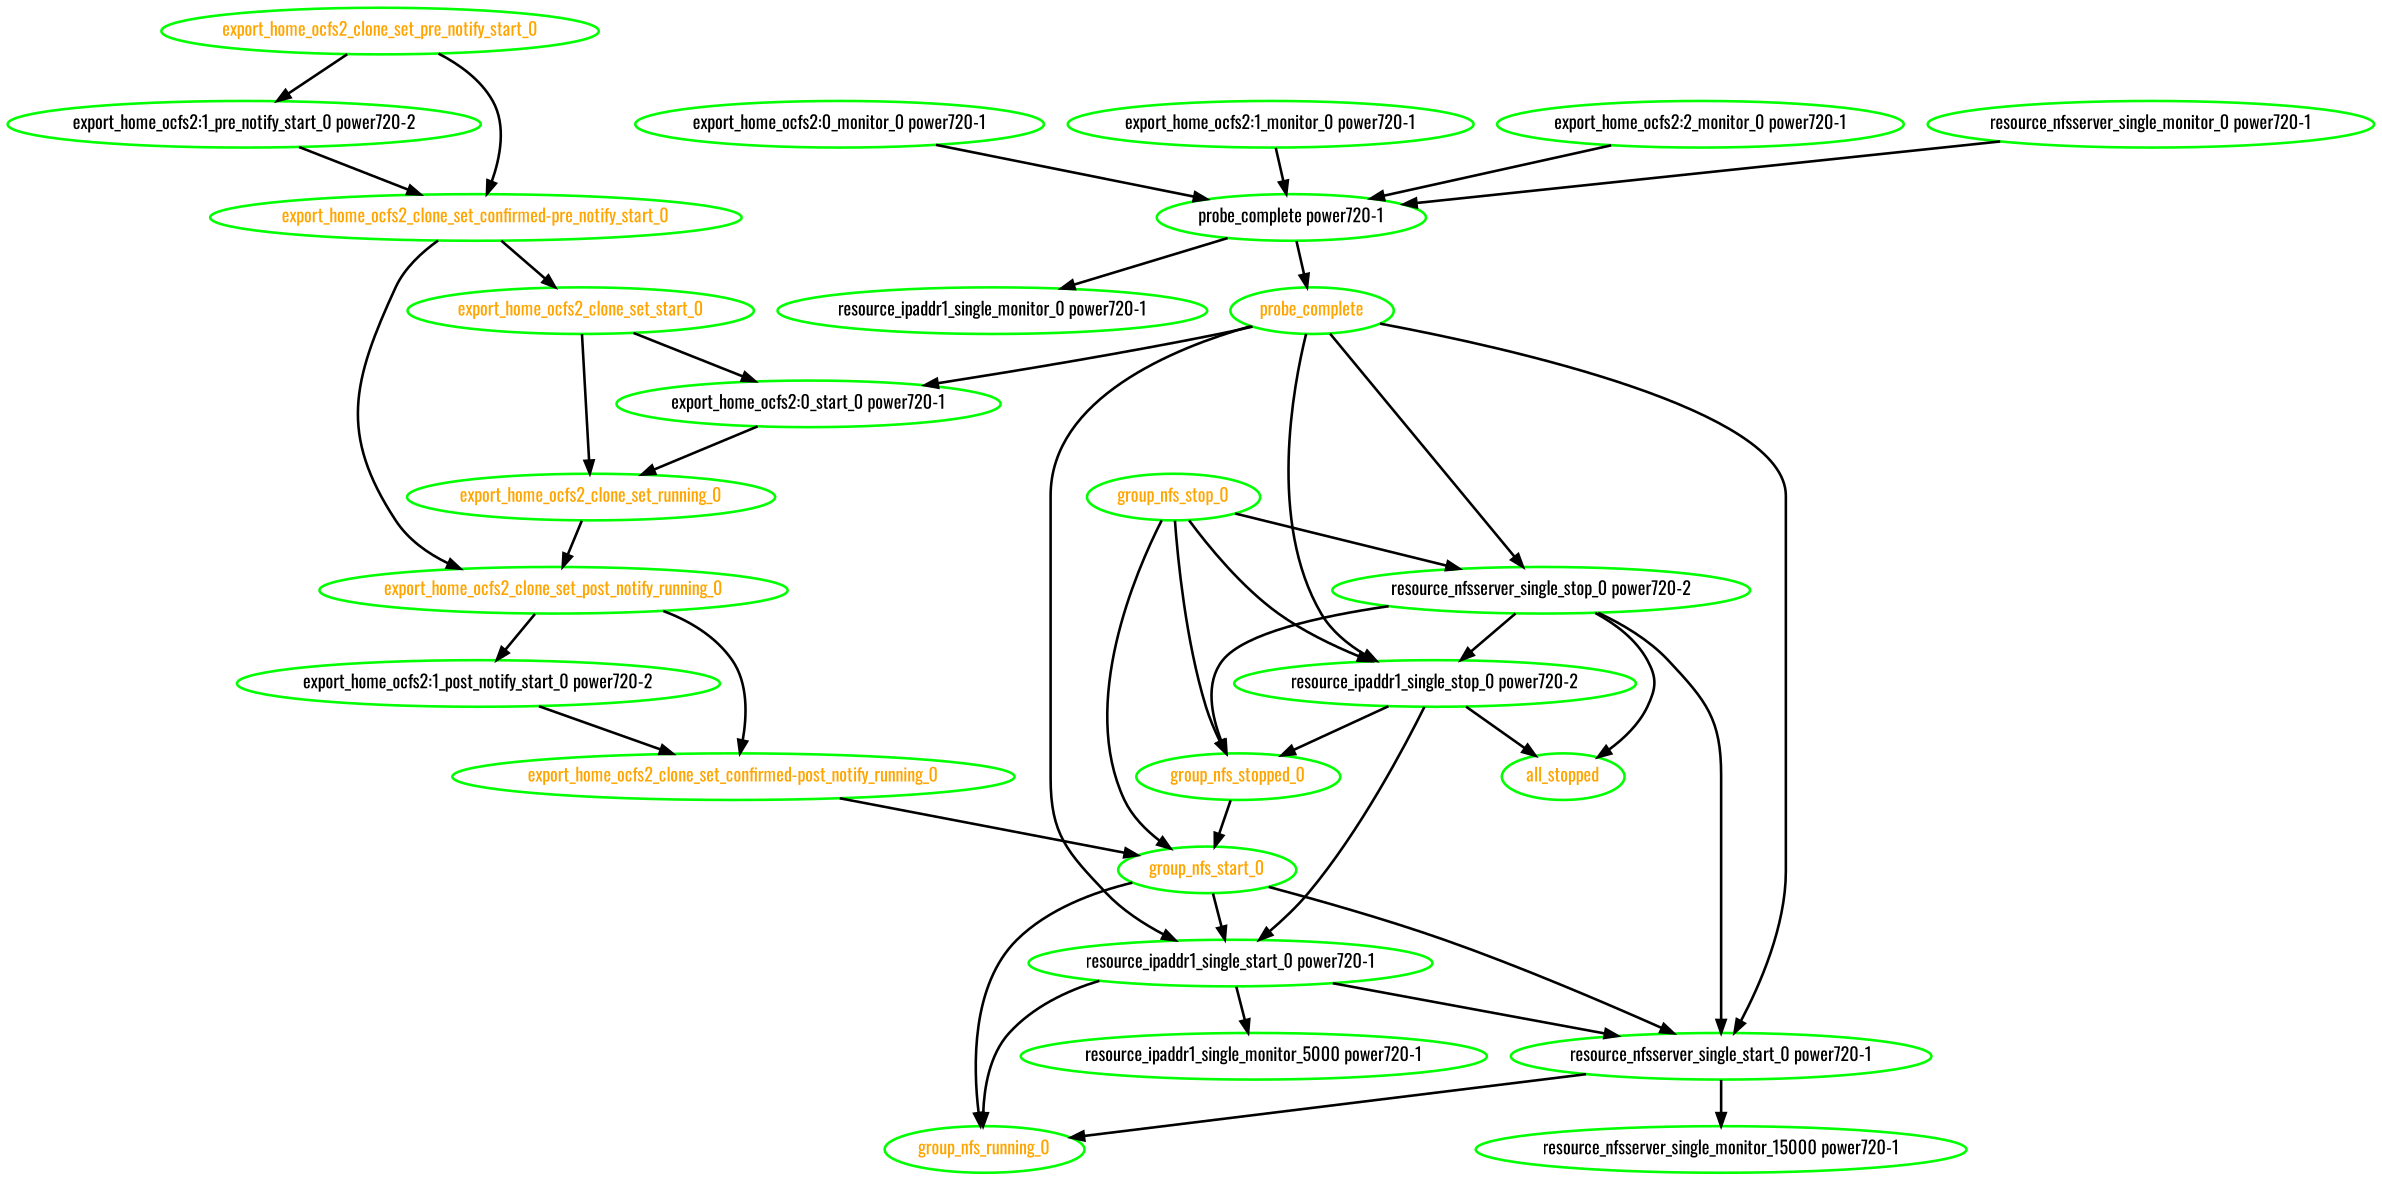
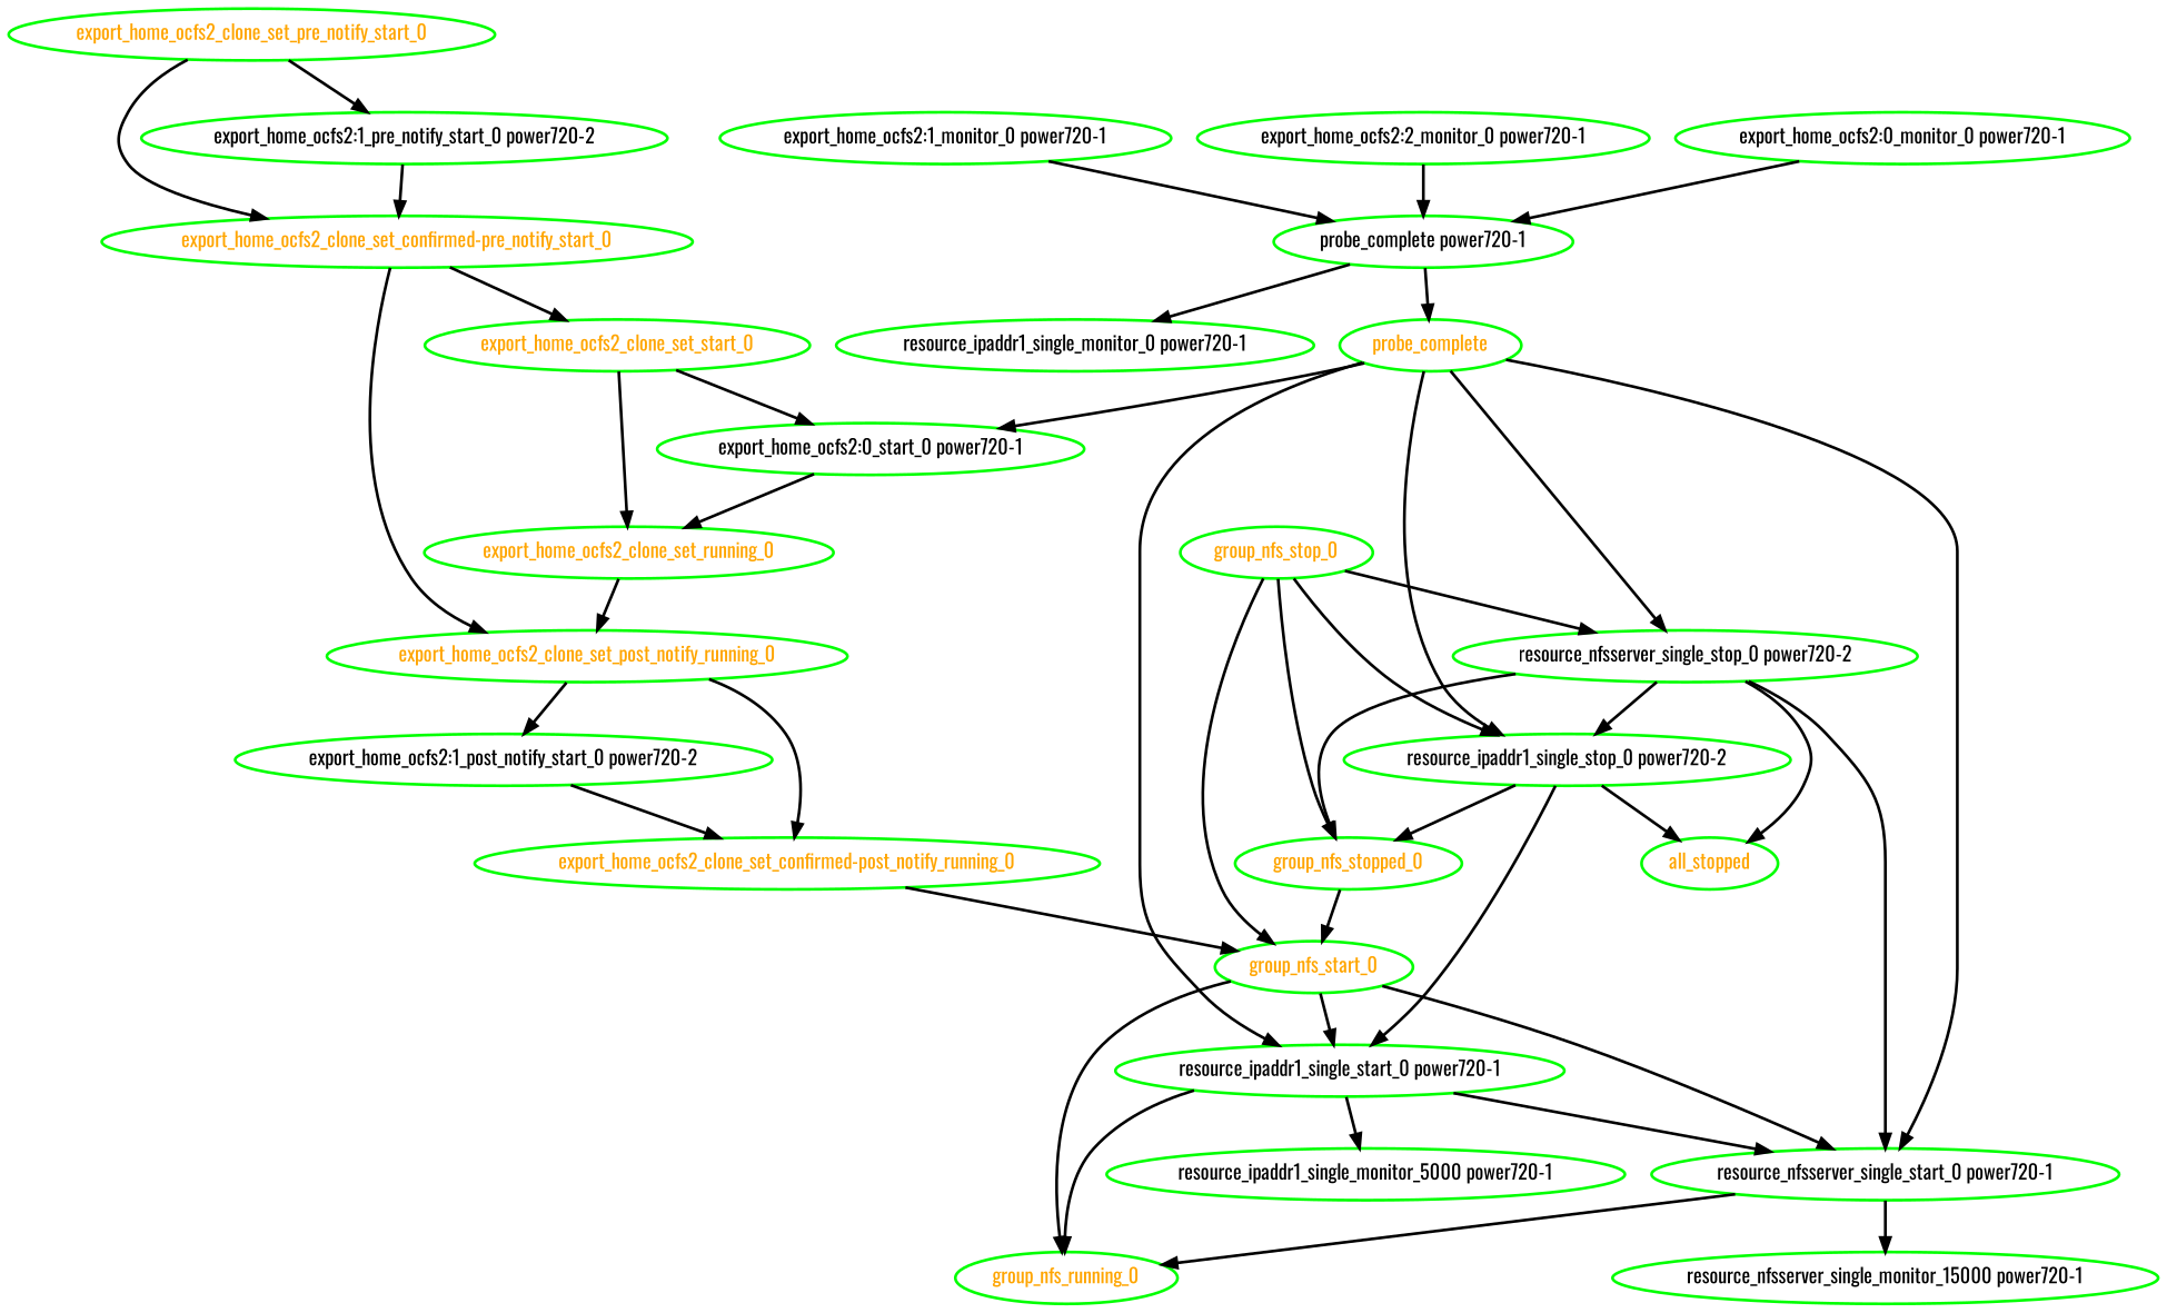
  digraph {
    fontname=Oswald
    node [color=green fontcolor=black fontname=Oswald style=bold]
    edge [fontname=Oswald style=bold]
    all_stopped [fontcolor=orange]
    "export_home_ocfs2:0_monitor_0 power720-1"
    "probe_complete power720-1"
    probe_complete [fontcolor=orange]
    "resource_ipaddr1_single_monitor_0 power720-1"
    "export_home_ocfs2:0_start_0 power720-1"
    "resource_ipaddr1_single_start_0 power720-1"
    "resource_nfsserver_single_start_0 power720-1"
    "resource_ipaddr1_single_stop_0 power720-2"
    "resource_nfsserver_single_stop_0 power720-2"
    "export_home_ocfs2_clone_set_confirmed-post_notify_running_0" [fontcolor=orange]
    group_nfs_start_0 [fontcolor=orange]
    group_nfs_running_0 [fontcolor=orange]
    export_home_ocfs2_clone_set_running_0 [fontcolor=orange]
    export_home_ocfs2_clone_set_post_notify_running_0 [fontcolor=orange]
    "export_home_ocfs2:1_post_notify_start_0 power720-2"
    "export_home_ocfs2:1_monitor_0 power720-1"
    "export_home_ocfs2_clone_set_confirmed-pre_notify_start_0" [fontcolor=orange]
    "export_home_ocfs2:1_pre_notify_start_0 power720-2"
    export_home_ocfs2_clone_set_start_0 [fontcolor=orange]
    "export_home_ocfs2:2_monitor_0 power720-1"
    "resource_ipaddr1_single_monitor_5000 power720-1"
    "resource_nfsserver_single_monitor_15000 power720-1"
    export_home_ocfs2_clone_set_pre_notify_start_0 [fontcolor=orange]
    group_nfs_stop_0 [fontcolor=orange]
    group_nfs_stopped_0 [fontcolor=orange]
-   "resource_nfsserver_single_monitor_0 power720-1"
    "export_home_ocfs2:0_monitor_0 power720-1" -> "probe_complete power720-1"
    "probe_complete power720-1" -> probe_complete
    "probe_complete power720-1" -> "resource_ipaddr1_single_monitor_0 power720-1"
    probe_complete -> "export_home_ocfs2:0_start_0 power720-1"
    probe_complete -> "resource_ipaddr1_single_start_0 power720-1"
    probe_complete -> "resource_nfsserver_single_start_0 power720-1"
    probe_complete -> "resource_ipaddr1_single_stop_0 power720-2"
    probe_complete -> "resource_nfsserver_single_stop_0 power720-2"
    "export_home_ocfs2:0_start_0 power720-1" -> export_home_ocfs2_clone_set_running_0
    "resource_ipaddr1_single_start_0 power720-1" -> "resource_nfsserver_single_start_0 power720-1"
    "resource_ipaddr1_single_start_0 power720-1" -> group_nfs_running_0
    "resource_ipaddr1_single_start_0 power720-1" -> "resource_ipaddr1_single_monitor_5000 power720-1"
    "resource_nfsserver_single_start_0 power720-1" -> group_nfs_running_0
    "resource_nfsserver_single_start_0 power720-1" -> "resource_nfsserver_single_monitor_15000 power720-1"
    "resource_ipaddr1_single_stop_0 power720-2" -> all_stopped
    "resource_ipaddr1_single_stop_0 power720-2" -> "resource_ipaddr1_single_start_0 power720-1"
    "resource_ipaddr1_single_stop_0 power720-2" -> group_nfs_stopped_0
    "resource_nfsserver_single_stop_0 power720-2" -> all_stopped
    "resource_nfsserver_single_stop_0 power720-2" -> "resource_nfsserver_single_start_0 power720-1"
    "resource_nfsserver_single_stop_0 power720-2" -> "resource_ipaddr1_single_stop_0 power720-2"
    "resource_nfsserver_single_stop_0 power720-2" -> group_nfs_stopped_0
    "export_home_ocfs2_clone_set_confirmed-post_notify_running_0" -> group_nfs_start_0
    group_nfs_start_0 -> "resource_ipaddr1_single_start_0 power720-1"
    group_nfs_start_0 -> "resource_nfsserver_single_start_0 power720-1"
    group_nfs_start_0 -> group_nfs_running_0
    export_home_ocfs2_clone_set_running_0 -> export_home_ocfs2_clone_set_post_notify_running_0
    export_home_ocfs2_clone_set_post_notify_running_0 -> "export_home_ocfs2_clone_set_confirmed-post_notify_running_0"
    export_home_ocfs2_clone_set_post_notify_running_0 -> "export_home_ocfs2:1_post_notify_start_0 power720-2"
    "export_home_ocfs2:1_post_notify_start_0 power720-2" -> "export_home_ocfs2_clone_set_confirmed-post_notify_running_0"
    "export_home_ocfs2:1_monitor_0 power720-1" -> "probe_complete power720-1"
    "export_home_ocfs2_clone_set_confirmed-pre_notify_start_0" -> export_home_ocfs2_clone_set_post_notify_running_0
    "export_home_ocfs2_clone_set_confirmed-pre_notify_start_0" -> export_home_ocfs2_clone_set_start_0
    "export_home_ocfs2:1_pre_notify_start_0 power720-2" -> "export_home_ocfs2_clone_set_confirmed-pre_notify_start_0"
    export_home_ocfs2_clone_set_start_0 -> "export_home_ocfs2:0_start_0 power720-1"
    export_home_ocfs2_clone_set_start_0 -> export_home_ocfs2_clone_set_running_0
    "export_home_ocfs2:2_monitor_0 power720-1" -> "probe_complete power720-1"
    export_home_ocfs2_clone_set_pre_notify_start_0 -> "export_home_ocfs2_clone_set_confirmed-pre_notify_start_0"
    export_home_ocfs2_clone_set_pre_notify_start_0 -> "export_home_ocfs2:1_pre_notify_start_0 power720-2"
    group_nfs_stop_0 -> "resource_ipaddr1_single_stop_0 power720-2"
    group_nfs_stop_0 -> "resource_nfsserver_single_stop_0 power720-2"
    group_nfs_stop_0 -> group_nfs_start_0
    group_nfs_stop_0 -> group_nfs_stopped_0
    group_nfs_stopped_0 -> group_nfs_start_0
-   "resource_nfsserver_single_monitor_0 power720-1" -> "probe_complete power720-1"
  }
